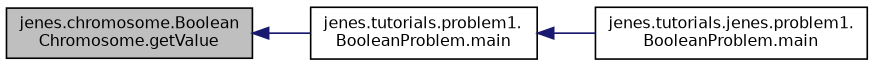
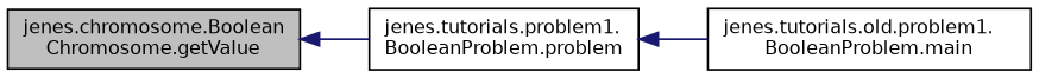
  digraph {
    fontname="DejaVu Sans"
    rankdir=LR
    node [color=black fillcolor=white fontname="DejaVu Sans" fontsize=10 shape=record style=filled]
    edge [color=midnightblue dir=back fontname="DejaVu Sans" fontsize=10 labelfontname=Helvetica labelfontsize=10 style=solid]
    n1 [fillcolor=grey75 fontcolor=black height=0.2 label="jenes.chromosome.Boolean\lChromosome.getValue" width=0.4]
-   n2 [height=0.2 label="jenes.tutorials.problem1.\lBooleanProblem.main" width=0.4]
-   n3 [height=0.2 label="jenes.tutorials.jenes.problem1.\lBooleanProblem.main" width=0.4]
+   n2 [height=0.2 label="jenes.tutorials.problem1.\lBooleanProblem.problem" width=0.4]
+   n3 [height=0.2 label="jenes.tutorials.old.problem1.\lBooleanProblem.main" width=0.4]
    n1 -> n2
    n2 -> n3
  }
